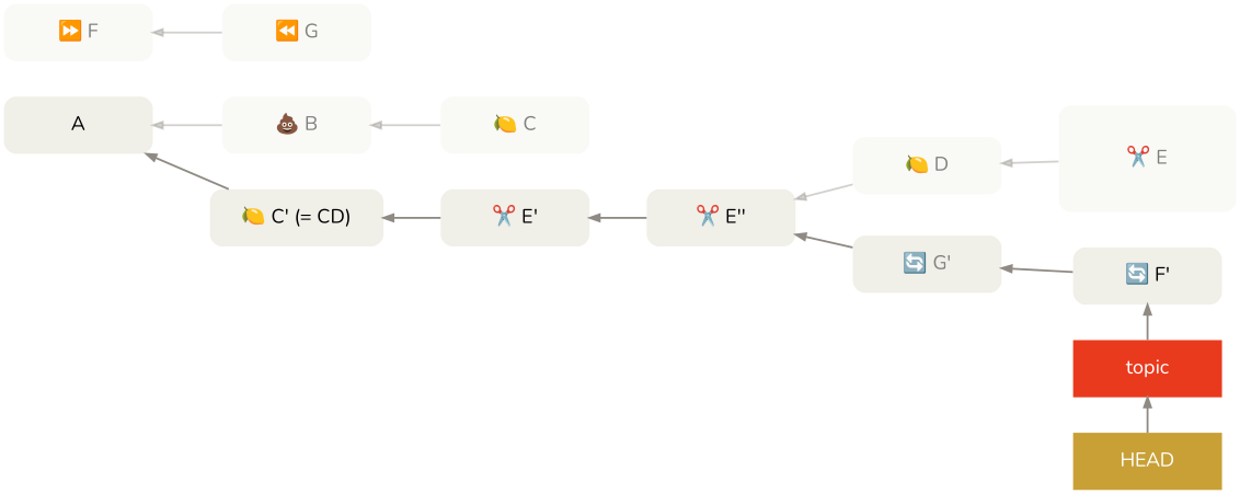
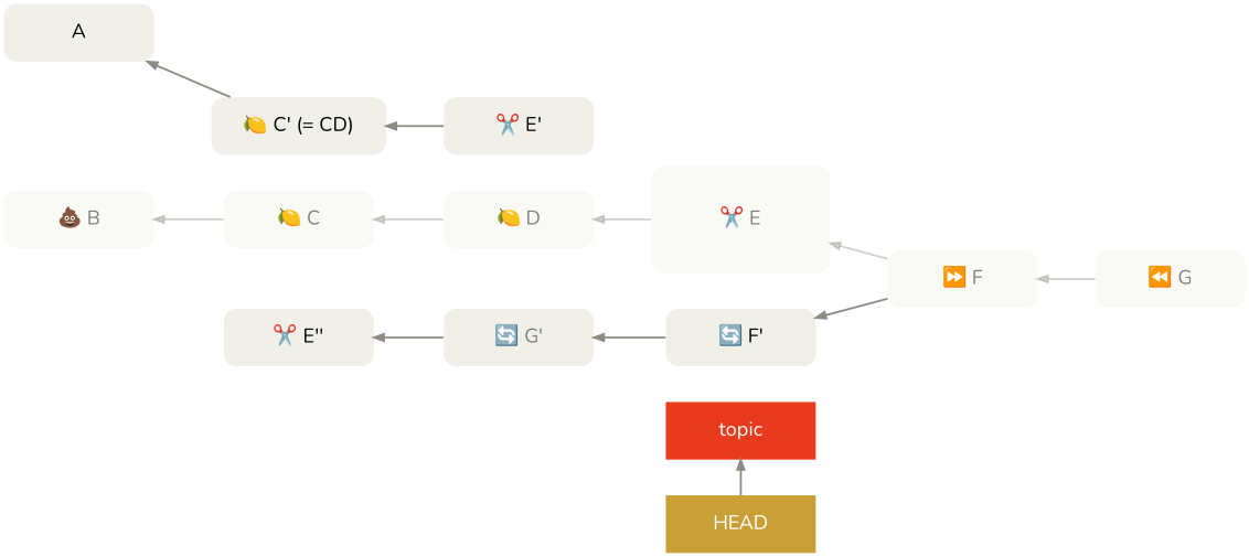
  digraph {
    fontname=Nunito
    nodesep=.5
    rankdir=LR
    ranksep=.8
    node [fillcolor="#f0efe8" fontcolor="#7f7f7f" fontname=Nunito fontsize=20 margin=".45,.25" penwidth=0 shape=box style="rounded,filled" group=unreachable]
    edge [color="#8f8a83" dir=back fontname=Nunito penwidth=2]
    HEAD [fillcolor="#c8a036" fontcolor="#ffffff" style=filled width=2.1 group=""]
    topic [fillcolor="#e93a1d" fontcolor="#ffffff" style=filled width=2.1 group=""]
    n3 [fontcolor=black label="🔄 F'" width=2.1]
    A [fontcolor=black width=2.1 group=""]
    A_ [fontcolor=black style=invis width=2.1]
    n6 [fillcolor="#f0efe864" label="💩 B" width=2.1]
    n7 [fontcolor=black label="🍋 C' (= CD)" width=2.1]
    n8 [fillcolor="#f0efe864" label="🍋 C" width=2.1]
    n9 [fontcolor=black label="✂️ E'" width=2.1]
    n10 [fillcolor="#f0efe864" label="🍋 D" width=2.1]
    n11 [fillcolor="#f0efe864" height=1.5 label="✂️ E" width=2.5]
    n12 [fillcolor="#f0efe864" label="⏩ F" width=2.1]
    n13 [fillcolor="#f0efe864" label="⏪ G" width=2.1]
    n14 [fontcolor=black label="✂️ E''" width=2.1]
    n15 [label="🔄 G'" width=2.1]
    subgraph sub_1 {
      rank=same
      HEAD
      topic
      n3
    }
    subgraph sub_2 {
      rank=same
      A
      A_
    }
    topic -> HEAD
-   n3 -> topic
+   n3 -> n12
    A -> A_ [style=invis]
-   A -> n6 [color="#8f8a8364" weight=10]
    A -> n7
    A_ -> n7 [style=invis]
    n6 -> n8 [color="#8f8a8364"]
    n7 -> n9
-   n14 -> n10 [color="#8f8a8364"]
-   n9 -> n14
+   n8 -> n10 [color="#8f8a8364"]
    n10 -> n11 [color="#8f8a8364"]
+   n11 -> n12 [color="#8f8a8364"]
    n12 -> n13 [color="#8f8a8364"]
    n14 -> n15
    n15 -> n3
  }
